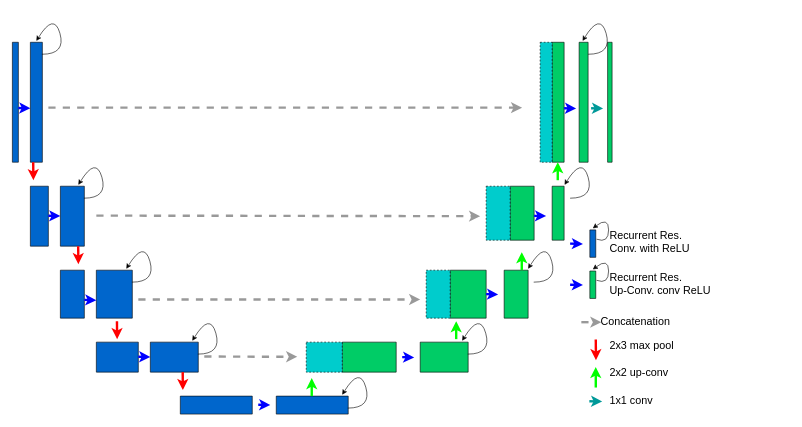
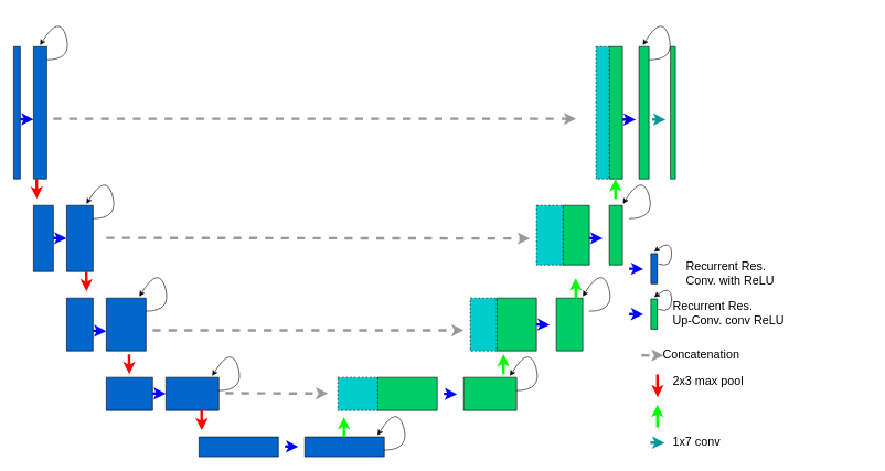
  <mxCell id="0" />
  <mxCell id="1" parent="0" />
  <mxCell id="2" value="" style="verticalLabelPosition=bottom;verticalAlign=top;html=1;shape=mxgraph.basic.rect;fillColor2=none;strokeWidth=1;size=20;indent=5;fillColor=#0066CC;" parent="1" vertex="1"><mxGeometry x="20" y="70" width="10" height="200" as="geometry" /></mxCell>
  <mxCell id="3" value="" style="verticalLabelPosition=bottom;verticalAlign=top;html=1;shape=mxgraph.basic.rect;fillColor2=none;strokeWidth=1;size=20;indent=5;fillColor=#0066CC;" parent="1" vertex="1"><mxGeometry x="50" y="70" width="20" height="200" as="geometry" /></mxCell>
  <mxCell id="4" value="" style="verticalLabelPosition=bottom;verticalAlign=top;html=1;shape=mxgraph.basic.rect;fillColor2=none;strokeWidth=1;size=20;indent=5;fillColor=#0066CC;" parent="1" vertex="1"><mxGeometry x="50" y="310" width="30" height="100" as="geometry" /></mxCell>
  <mxCell id="5" value="" style="verticalLabelPosition=bottom;verticalAlign=top;html=1;shape=mxgraph.basic.rect;fillColor2=none;strokeWidth=1;size=20;indent=5;fillColor=#0066CC;" parent="1" vertex="1"><mxGeometry x="100" y="310" width="40" height="100" as="geometry" /></mxCell>
  <mxCell id="6" value="" style="verticalLabelPosition=bottom;verticalAlign=top;html=1;shape=mxgraph.basic.rect;fillColor2=none;strokeWidth=1;size=20;indent=5;fillColor=#0066CC;" parent="1" vertex="1"><mxGeometry x="100" y="450" width="40" height="80" as="geometry" /></mxCell>
  <mxCell id="7" value="" style="verticalLabelPosition=bottom;verticalAlign=top;html=1;shape=mxgraph.basic.rect;fillColor2=none;strokeWidth=1;size=20;indent=5;fillColor=#0066CC;" parent="1" vertex="1"><mxGeometry x="160" y="450" width="60" height="80" as="geometry" /></mxCell>
  <mxCell id="8" value="" style="verticalLabelPosition=bottom;verticalAlign=top;html=1;shape=mxgraph.basic.rect;fillColor2=none;strokeWidth=1;size=20;indent=5;fillColor=#0066CC;" parent="1" vertex="1"><mxGeometry x="160" y="570" width="70" height="50" as="geometry" /></mxCell>
  <mxCell id="9" value="" style="verticalLabelPosition=bottom;verticalAlign=top;html=1;shape=mxgraph.basic.rect;fillColor2=none;strokeWidth=1;size=20;indent=5;fillColor=#0066CC;" parent="1" vertex="1"><mxGeometry x="250" y="570" width="80" height="50" as="geometry" /></mxCell>
  <mxCell id="10" value="" style="verticalLabelPosition=bottom;verticalAlign=top;html=1;shape=mxgraph.basic.rect;fillColor2=none;strokeWidth=1;size=20;indent=5;fillColor=#0066CC;" parent="1" vertex="1"><mxGeometry x="300" y="660" width="120" height="30" as="geometry" /></mxCell>
  <mxCell id="11" value="" style="verticalLabelPosition=bottom;verticalAlign=top;html=1;shape=mxgraph.basic.rect;fillColor2=none;strokeWidth=1;size=20;indent=5;fillColor=#0066CC;" parent="1" vertex="1"><mxGeometry x="460" y="660" width="120" height="30" as="geometry" /></mxCell>
  <mxCell id="12" value="" style="verticalLabelPosition=bottom;verticalAlign=top;html=1;shape=mxgraph.basic.rect;fillColor2=none;strokeWidth=1;size=20;indent=5;fillColor=#00CC66;" parent="1" vertex="1"><mxGeometry x="570" y="570" width="90" height="50" as="geometry" /></mxCell>
  <mxCell id="13" value="" style="verticalLabelPosition=bottom;verticalAlign=top;html=1;shape=mxgraph.basic.rect;fillColor2=none;strokeWidth=1;size=20;indent=5;fillColor=#00CC66;" parent="1" vertex="1"><mxGeometry x="700" y="570" width="80" height="50" as="geometry" /></mxCell>
  <mxCell id="14" value="" style="verticalLabelPosition=bottom;verticalAlign=top;html=1;shape=mxgraph.basic.rect;fillColor2=none;strokeWidth=1;size=20;indent=5;fillColor=#00CCCC;dashed=1;" parent="1" vertex="1"><mxGeometry x="510" y="570" width="60" height="50" as="geometry" /></mxCell>
  <mxCell id="15" value="" style="verticalLabelPosition=bottom;verticalAlign=top;html=1;shape=mxgraph.basic.rect;fillColor2=none;strokeWidth=1;size=20;indent=5;fillColor=#00CC66;" parent="1" vertex="1"><mxGeometry x="750" y="450" width="60" height="80" as="geometry" /></mxCell>
  <mxCell id="16" value="" style="verticalLabelPosition=bottom;verticalAlign=top;html=1;shape=mxgraph.basic.rect;fillColor2=none;strokeWidth=1;size=20;indent=5;fillColor=#00CC66;" parent="1" vertex="1"><mxGeometry x="840" y="450" width="40" height="80" as="geometry" /></mxCell>
  <mxCell id="17" value="" style="verticalLabelPosition=bottom;verticalAlign=top;html=1;shape=mxgraph.basic.rect;fillColor2=none;strokeWidth=1;size=20;indent=5;fillColor=#00CCCC;dashed=1;" parent="1" vertex="1"><mxGeometry x="710" y="450" width="40" height="80" as="geometry" /></mxCell>
  <mxCell id="18" value="" style="verticalLabelPosition=bottom;verticalAlign=top;html=1;shape=mxgraph.basic.rect;fillColor2=none;strokeWidth=1;size=20;indent=5;fillColor=#00CC66;" parent="1" vertex="1"><mxGeometry x="850" y="310" width="40" height="90" as="geometry" /></mxCell>
  <mxCell id="19" value="" style="verticalLabelPosition=bottom;verticalAlign=top;html=1;shape=mxgraph.basic.rect;fillColor2=none;strokeWidth=1;size=20;indent=5;fillColor=#00CCCC;dashed=1;" parent="1" vertex="1"><mxGeometry x="810" y="310" width="40" height="90" as="geometry" /></mxCell>
  <mxCell id="20" value="" style="verticalLabelPosition=bottom;verticalAlign=top;html=1;shape=mxgraph.basic.rect;fillColor2=none;strokeWidth=1;size=20;indent=5;fillColor=#00CC66;" parent="1" vertex="1"><mxGeometry x="920" y="310" width="20" height="90" as="geometry" /></mxCell>
  <mxCell id="21" value="" style="verticalLabelPosition=bottom;verticalAlign=top;html=1;shape=mxgraph.basic.rect;fillColor2=none;strokeWidth=1;size=20;indent=5;fillColor=#00CC66;" parent="1" vertex="1"><mxGeometry x="920" y="70" width="20" height="200" as="geometry" /></mxCell>
  <mxCell id="22" value="" style="verticalLabelPosition=bottom;verticalAlign=top;html=1;shape=mxgraph.basic.rect;fillColor2=none;strokeWidth=1;size=20;indent=5;fillColor=#00CC66;" parent="1" vertex="1"><mxGeometry x="965" y="70" width="15" height="200" as="geometry" /></mxCell>
  <mxCell id="23" value="" style="verticalLabelPosition=bottom;verticalAlign=top;html=1;shape=mxgraph.basic.rect;fillColor2=none;strokeWidth=1;size=20;indent=5;fillColor=#00CCCC;dashed=1;" parent="1" vertex="1"><mxGeometry x="900" y="70" width="20" height="200" as="geometry" /></mxCell>
  <mxCell id="24" value="" style="endArrow=classic;html=1;rounded=0;strokeWidth=4;strokeColor=#999999;dashed=1;" parent="1" edge="1"><mxGeometry width="50" height="50" relative="1" as="geometry"><mxPoint x="340" y="594" as="sourcePoint" /><mxPoint x="495" y="594.44" as="targetPoint" /></mxGeometry></mxCell>
  <mxCell id="25" value="" style="endArrow=classic;html=1;rounded=0;strokeWidth=4;strokeColor=#999999;dashed=1;" parent="1" edge="1"><mxGeometry width="50" height="50" relative="1" as="geometry"><mxPoint x="230" y="499" as="sourcePoint" /><mxPoint x="700" y="498.89" as="targetPoint" /></mxGeometry></mxCell>
  <mxCell id="26" value="" style="endArrow=classic;html=1;rounded=0;strokeWidth=4;strokeColor=#999999;dashed=1;startArrow=none;" parent="1" edge="1"><mxGeometry width="50" height="50" relative="1" as="geometry"><mxPoint x="160" y="359" as="sourcePoint" /><mxPoint x="800" y="360" as="targetPoint" /></mxGeometry></mxCell>
  <mxCell id="27" value="" style="endArrow=classic;html=1;rounded=0;strokeWidth=4;strokeColor=#999999;dashed=1;" parent="1" edge="1"><mxGeometry width="50" height="50" relative="1" as="geometry"><mxPoint x="80" y="179.02" as="sourcePoint" /><mxPoint x="870" y="179" as="targetPoint" /></mxGeometry></mxCell>
  <mxCell id="28" value="" style="endArrow=classic;html=1;rounded=0;strokeColor=#0000FF;strokeWidth=4;" parent="1" edge="1"><mxGeometry width="50" height="50" relative="1" as="geometry"><mxPoint x="230" y="594.38" as="sourcePoint" /><mxPoint x="250" y="594.8" as="targetPoint" /></mxGeometry></mxCell>
  <mxCell id="29" value="" style="endArrow=classic;html=1;rounded=0;strokeColor=#0000FF;strokeWidth=4;" parent="1" edge="1"><mxGeometry width="50" height="50" relative="1" as="geometry"><mxPoint x="140" y="499.58" as="sourcePoint" /><mxPoint x="160" y="500" as="targetPoint" /></mxGeometry></mxCell>
  <mxCell id="30" value="" style="endArrow=classic;html=1;rounded=0;strokeColor=#0000FF;strokeWidth=4;" parent="1" edge="1"><mxGeometry width="50" height="50" relative="1" as="geometry"><mxPoint x="30" y="179.58" as="sourcePoint" /><mxPoint x="50" y="180" as="targetPoint" /></mxGeometry></mxCell>
  <mxCell id="31" value="" style="endArrow=classic;html=1;rounded=0;strokeColor=#0000FF;strokeWidth=4;" parent="1" edge="1"><mxGeometry width="50" height="50" relative="1" as="geometry"><mxPoint x="80" y="359.37" as="sourcePoint" /><mxPoint x="100" y="359.79" as="targetPoint" /></mxGeometry></mxCell>
  <mxCell id="32" value="" style="endArrow=classic;html=1;rounded=0;strokeColor=#0000FF;strokeWidth=4;" parent="1" edge="1"><mxGeometry width="50" height="50" relative="1" as="geometry"><mxPoint x="430" y="674.38" as="sourcePoint" /><mxPoint x="450" y="674.8" as="targetPoint" /></mxGeometry></mxCell>
  <mxCell id="33" value="" style="endArrow=classic;html=1;rounded=0;strokeColor=#0000FF;strokeWidth=4;" parent="1" edge="1"><mxGeometry width="50" height="50" relative="1" as="geometry"><mxPoint x="670" y="595" as="sourcePoint" /><mxPoint x="690" y="595.42" as="targetPoint" /></mxGeometry></mxCell>
  <mxCell id="34" value="" style="endArrow=classic;html=1;rounded=0;strokeColor=#0000FF;strokeWidth=4;" parent="1" edge="1"><mxGeometry width="50" height="50" relative="1" as="geometry"><mxPoint x="810" y="490" as="sourcePoint" /><mxPoint x="830" y="490.42" as="targetPoint" /></mxGeometry></mxCell>
  <mxCell id="35" value="" style="endArrow=classic;html=1;rounded=0;strokeColor=#0000FF;strokeWidth=4;" parent="1" edge="1"><mxGeometry width="50" height="50" relative="1" as="geometry"><mxPoint x="890" y="359.38" as="sourcePoint" /><mxPoint x="910" y="359.8" as="targetPoint" /></mxGeometry></mxCell>
  <mxCell id="36" value="" style="endArrow=classic;html=1;rounded=0;strokeColor=#0000FF;strokeWidth=4;" parent="1" edge="1"><mxGeometry width="50" height="50" relative="1" as="geometry"><mxPoint x="940" y="180" as="sourcePoint" /><mxPoint x="960" y="180.42" as="targetPoint" /></mxGeometry></mxCell>
  <mxCell id="37" value="" style="endArrow=classic;html=1;rounded=0;strokeColor=#009999;strokeWidth=4;" parent="1" edge="1"><mxGeometry width="50" height="50" relative="1" as="geometry"><mxPoint x="985" y="180" as="sourcePoint" /><mxPoint x="1005" y="180.42" as="targetPoint" /></mxGeometry></mxCell>
  <mxCell id="38" value="" style="endArrow=classic;html=1;rounded=0;strokeColor=#FF0000;strokeWidth=4;" parent="1" edge="1"><mxGeometry width="50" height="50" relative="1" as="geometry"><mxPoint x="54.72" y="270" as="sourcePoint" /><mxPoint x="55" y="300" as="targetPoint" /></mxGeometry></mxCell>
  <mxCell id="39" value="" style="endArrow=classic;html=1;rounded=0;strokeColor=#FF0000;strokeWidth=4;" parent="1" edge="1"><mxGeometry width="50" height="50" relative="1" as="geometry"><mxPoint x="129.72" y="410" as="sourcePoint" /><mxPoint x="130" y="440" as="targetPoint" /></mxGeometry></mxCell>
  <mxCell id="40" value="" style="endArrow=classic;html=1;rounded=0;strokeColor=#FF0000;strokeWidth=4;" parent="1" edge="1"><mxGeometry width="50" height="50" relative="1" as="geometry"><mxPoint x="194.37" y="535" as="sourcePoint" /><mxPoint x="194.65" y="565" as="targetPoint" /></mxGeometry></mxCell>
  <mxCell id="41" value="" style="endArrow=classic;html=1;rounded=0;strokeColor=#00FF00;strokeWidth=4;" parent="1" edge="1"><mxGeometry width="50" height="50" relative="1" as="geometry"><mxPoint x="760" y="565" as="sourcePoint" /><mxPoint x="760" y="535" as="targetPoint" /></mxGeometry></mxCell>
  <mxCell id="42" value="" style="endArrow=classic;html=1;rounded=0;strokeColor=#00FF00;strokeWidth=4;" parent="1" edge="1"><mxGeometry width="50" height="50" relative="1" as="geometry"><mxPoint x="869.38" y="450" as="sourcePoint" /><mxPoint x="869.38" y="420" as="targetPoint" /></mxGeometry></mxCell>
  <mxCell id="43" value="" style="endArrow=classic;html=1;rounded=0;strokeColor=#00FF00;strokeWidth=4;" parent="1" edge="1"><mxGeometry width="50" height="50" relative="1" as="geometry"><mxPoint x="929.38" y="300" as="sourcePoint" /><mxPoint x="929.38" y="270" as="targetPoint" /></mxGeometry></mxCell>
  <mxCell id="44" value="" style="endArrow=classic;html=1;rounded=0;strokeColor=#FF0000;strokeWidth=4;" parent="1" edge="1"><mxGeometry width="50" height="50" relative="1" as="geometry"><mxPoint x="304" y="620" as="sourcePoint" /><mxPoint x="304.28" y="650" as="targetPoint" /></mxGeometry></mxCell>
  <mxCell id="45" value="" style="endArrow=classic;html=1;rounded=0;strokeColor=#00FF00;strokeWidth=4;" parent="1" edge="1"><mxGeometry width="50" height="50" relative="1" as="geometry"><mxPoint x="519.17" y="660" as="sourcePoint" /><mxPoint x="519.17" y="630" as="targetPoint" /></mxGeometry></mxCell>
  <mxCell id="46" value="" style="verticalLabelPosition=bottom;verticalAlign=top;html=1;shape=mxgraph.basic.rect;fillColor2=none;strokeWidth=1;size=20;indent=5;fillColor=#00CC66;" parent="1" vertex="1"><mxGeometry x="1012.5" y="70" width="7.5" height="200" as="geometry" /></mxCell>
  <mxCell id="47" value="" style="curved=1;endArrow=classic;html=1;rounded=0;fontSize=40;strokeColor=#000000;strokeWidth=1;entryX=1.037;entryY=-0.025;entryDx=0;entryDy=0;entryPerimeter=0;exitX=1.5;exitY=0.222;exitDx=0;exitDy=0;exitPerimeter=0;" parent="1" source="20" target="20" edge="1"><mxGeometry width="50" height="50" relative="1" as="geometry"><mxPoint x="970" y="355" as="sourcePoint" /><mxPoint x="990" y="280" as="targetPoint" /><Array as="points"><mxPoint x="990" y="330" /><mxPoint x="970" y="260" /></Array></mxGeometry></mxCell>
  <mxCell id="48" value="" style="curved=1;endArrow=classic;html=1;rounded=0;fontSize=40;strokeColor=#000000;strokeWidth=1;entryX=1.037;entryY=-0.025;entryDx=0;entryDy=0;entryPerimeter=0;exitX=1.5;exitY=0.222;exitDx=0;exitDy=0;exitPerimeter=0;" parent="1" edge="1"><mxGeometry width="50" height="50" relative="1" as="geometry"><mxPoint x="889.26" y="469.98" as="sourcePoint" /><mxPoint x="880" y="447.75" as="targetPoint" /><Array as="points"><mxPoint x="929.26" y="470" /><mxPoint x="909.26" y="400" /></Array></mxGeometry></mxCell>
  <mxCell id="49" value="" style="curved=1;endArrow=classic;html=1;rounded=0;fontSize=40;strokeColor=#000000;strokeWidth=1;entryX=1.037;entryY=-0.025;entryDx=0;entryDy=0;entryPerimeter=0;exitX=1.5;exitY=0.222;exitDx=0;exitDy=0;exitPerimeter=0;" parent="1" edge="1"><mxGeometry width="50" height="50" relative="1" as="geometry"><mxPoint x="779.26" y="589.98" as="sourcePoint" /><mxPoint x="770" y="567.75" as="targetPoint" /><Array as="points"><mxPoint x="819.26" y="590" /><mxPoint x="799.26" y="520" /></Array></mxGeometry></mxCell>
  <mxCell id="50" value="" style="curved=1;endArrow=classic;html=1;rounded=0;fontSize=40;strokeColor=#000000;strokeWidth=1;entryX=1.037;entryY=-0.025;entryDx=0;entryDy=0;entryPerimeter=0;exitX=1.5;exitY=0.222;exitDx=0;exitDy=0;exitPerimeter=0;" parent="1" edge="1"><mxGeometry width="50" height="50" relative="1" as="geometry"><mxPoint x="980" y="89.98" as="sourcePoint" /><mxPoint x="970.74" y="67.75" as="targetPoint" /><Array as="points"><mxPoint x="1020" y="90" /><mxPoint x="1000" y="20" /></Array></mxGeometry></mxCell>
  <mxCell id="51" value="" style="curved=1;endArrow=classic;html=1;rounded=0;fontSize=40;strokeColor=#000000;strokeWidth=1;entryX=1.037;entryY=-0.025;entryDx=0;entryDy=0;entryPerimeter=0;exitX=1.5;exitY=0.222;exitDx=0;exitDy=0;exitPerimeter=0;" parent="1" edge="1"><mxGeometry width="50" height="50" relative="1" as="geometry"><mxPoint x="579.26" y="679.98" as="sourcePoint" /><mxPoint x="570" y="657.75" as="targetPoint" /><Array as="points"><mxPoint x="619.26" y="680" /><mxPoint x="599.26" y="610" /></Array></mxGeometry></mxCell>
  <mxCell id="52" value="" style="curved=1;endArrow=classic;html=1;rounded=0;fontSize=40;strokeColor=#000000;strokeWidth=1;entryX=1.037;entryY=-0.025;entryDx=0;entryDy=0;entryPerimeter=0;exitX=1.5;exitY=0.222;exitDx=0;exitDy=0;exitPerimeter=0;" parent="1" edge="1"><mxGeometry width="50" height="50" relative="1" as="geometry"><mxPoint x="329.26" y="589.98" as="sourcePoint" /><mxPoint x="320" y="567.75" as="targetPoint" /><Array as="points"><mxPoint x="369.26" y="590" /><mxPoint x="349.26" y="520" /></Array></mxGeometry></mxCell>
  <mxCell id="53" value="" style="curved=1;endArrow=classic;html=1;rounded=0;fontSize=40;strokeColor=#000000;strokeWidth=1;entryX=1.037;entryY=-0.025;entryDx=0;entryDy=0;entryPerimeter=0;exitX=1.5;exitY=0.222;exitDx=0;exitDy=0;exitPerimeter=0;" parent="1" edge="1"><mxGeometry width="50" height="50" relative="1" as="geometry"><mxPoint x="219.26" y="469.98" as="sourcePoint" /><mxPoint x="210" y="447.75" as="targetPoint" /><Array as="points"><mxPoint x="259.26" y="470" /><mxPoint x="239.26" y="400" /></Array></mxGeometry></mxCell>
  <mxCell id="54" value="" style="curved=1;endArrow=classic;html=1;rounded=0;fontSize=40;strokeColor=#000000;strokeWidth=1;entryX=1.037;entryY=-0.025;entryDx=0;entryDy=0;entryPerimeter=0;exitX=1.5;exitY=0.222;exitDx=0;exitDy=0;exitPerimeter=0;" parent="1" edge="1"><mxGeometry width="50" height="50" relative="1" as="geometry"><mxPoint x="139.26" y="329.98" as="sourcePoint" /><mxPoint x="130" y="307.75" as="targetPoint" /><Array as="points"><mxPoint x="179.26" y="330" /><mxPoint x="159.26" y="260" /></Array></mxGeometry></mxCell>
  <mxCell id="55" value="" style="curved=1;endArrow=classic;html=1;rounded=0;fontSize=40;strokeColor=#000000;strokeWidth=1;entryX=1.037;entryY=-0.025;entryDx=0;entryDy=0;entryPerimeter=0;exitX=1.5;exitY=0.222;exitDx=0;exitDy=0;exitPerimeter=0;" parent="1" edge="1"><mxGeometry width="50" height="50" relative="1" as="geometry"><mxPoint x="69.26" y="89.98" as="sourcePoint" /><mxPoint x="60" y="67.75" as="targetPoint" /><Array as="points"><mxPoint x="109.26" y="90" /><mxPoint x="89.26" y="20" /></Array></mxGeometry></mxCell>
  <mxCell id="56" value="" style="group" parent="1" vertex="1" connectable="0"><mxGeometry x="950" y="360" width="364.167" height="322.143" as="geometry" /></mxCell>
  <mxCell id="57" value="" style="endArrow=classic;html=1;rounded=0;strokeColor=#0000FF;strokeWidth=4;" parent="56" edge="1"><mxGeometry width="50" height="50" relative="1" as="geometry"><mxPoint y="45.714" as="sourcePoint" /><mxPoint x="21.389" y="46.194" as="targetPoint" /></mxGeometry></mxCell>
  <mxCell id="58" value="" style="endArrow=classic;html=1;rounded=0;strokeColor=#FF0000;strokeWidth=4;" parent="56" edge="1"><mxGeometry width="50" height="50" relative="1" as="geometry"><mxPoint x="42.778" y="205.714" as="sourcePoint" /><mxPoint x="43.077" y="240" as="targetPoint" /></mxGeometry></mxCell>
  <mxCell id="59" value="" style="endArrow=classic;html=1;rounded=0;strokeColor=#00FF00;strokeWidth=4;" parent="56" edge="1"><mxGeometry width="50" height="50" relative="1" as="geometry"><mxPoint x="42.778" y="285.714" as="sourcePoint" /><mxPoint x="42.778" y="251.429" as="targetPoint" /></mxGeometry></mxCell>
  <mxCell id="60" value="" style="endArrow=classic;html=1;rounded=0;strokeColor=#009999;strokeWidth=4;" parent="56" edge="1"><mxGeometry width="50" height="50" relative="1" as="geometry"><mxPoint x="32.083" y="308.571" as="sourcePoint" /><mxPoint x="53.472" y="309.051" as="targetPoint" /></mxGeometry></mxCell>
  <mxCell id="61" value="2x3 max pool" style="text;html=1;resizable=0;autosize=1;align=left;verticalAlign=middle;points=[];fillColor=none;strokeColor=none;rounded=0;dashed=1;fontSize=18;" parent="56" vertex="1"><mxGeometry x="64.167" y="200.714" width="120" height="30" as="geometry" /></mxCell>
- <mxCell id="62" value="2x2 up-conv" style="text;html=1;resizable=0;autosize=1;align=left;verticalAlign=middle;points=[];fillColor=none;strokeColor=none;rounded=0;dashed=1;fontSize=18;" parent="56" vertex="1"><mxGeometry x="64.167" y="246.429" width="110" height="30" as="geometry" /></mxCell>
- <mxCell id="63" value="1x1 conv" style="text;html=1;resizable=0;autosize=1;align=left;verticalAlign=middle;points=[];fillColor=none;strokeColor=none;rounded=0;dashed=1;fontSize=18;" parent="56" vertex="1"><mxGeometry x="64.167" y="292.143" width="90" height="30" as="geometry" /></mxCell>
+ <mxCell id="63" value="1x7 conv" style="text;html=1;resizable=0;autosize=1;align=left;verticalAlign=middle;points=[];fillColor=none;strokeColor=none;rounded=0;dashed=1;fontSize=18;" parent="56" vertex="1"><mxGeometry x="64.167" y="292.143" width="90" height="30" as="geometry" /></mxCell>
  <mxCell id="64" value="" style="verticalLabelPosition=bottom;verticalAlign=top;html=1;shape=mxgraph.basic.rect;fillColor2=none;strokeWidth=1;size=20;indent=5;fillColor=#0066CC;" parent="56" vertex="1"><mxGeometry x="32.875" y="22.857" width="9.903" height="45.714" as="geometry" /></mxCell>
  <mxCell id="65" value="" style="curved=1;endArrow=classic;html=1;rounded=0;fontSize=40;strokeColor=#000000;strokeWidth=1;entryX=1.037;entryY=-0.025;entryDx=0;entryDy=0;entryPerimeter=0;exitX=1.139;exitY=0.339;exitDx=0;exitDy=0;exitPerimeter=0;" parent="56" source="64" edge="1"><mxGeometry width="50" height="50" relative="1" as="geometry"><mxPoint x="47.729" y="45.691" as="sourcePoint" /><mxPoint x="37.826" y="20.286" as="targetPoint" /><Array as="points"><mxPoint x="64.167" y="45.714" /><mxPoint x="64.167" /></Array></mxGeometry></mxCell>
  <mxCell id="66" value="" style="endArrow=classic;html=1;rounded=0;strokeColor=#0000FF;strokeWidth=4;" parent="56" edge="1"><mxGeometry width="50" height="50" relative="1" as="geometry"><mxPoint y="114.286" as="sourcePoint" /><mxPoint x="21.389" y="114.766" as="targetPoint" /></mxGeometry></mxCell>
  <mxCell id="67" value="" style="verticalLabelPosition=bottom;verticalAlign=top;html=1;shape=mxgraph.basic.rect;fillColor2=none;strokeWidth=1;size=20;indent=5;fillColor=#00CC66;" parent="56" vertex="1"><mxGeometry x="32.875" y="91.429" width="9.903" height="45.714" as="geometry" /></mxCell>
  <mxCell id="68" value="" style="curved=1;endArrow=classic;html=1;rounded=0;fontSize=40;strokeColor=#000000;strokeWidth=1;entryX=1.037;entryY=-0.025;entryDx=0;entryDy=0;entryPerimeter=0;exitX=1.139;exitY=0.339;exitDx=0;exitDy=0;exitPerimeter=0;" parent="56" source="67" edge="1"><mxGeometry width="50" height="50" relative="1" as="geometry"><mxPoint x="47.729" y="114.263" as="sourcePoint" /><mxPoint x="37.826" y="88.857" as="targetPoint" /><Array as="points"><mxPoint x="64.167" y="114.286" /><mxPoint x="64.167" y="68.571" /></Array></mxGeometry></mxCell>
  <mxCell id="69" value="" style="endArrow=classic;html=1;rounded=0;strokeWidth=4;strokeColor=#999999;dashed=1;" parent="56" edge="1"><mxGeometry width="50" height="50" relative="1" as="geometry"><mxPoint x="18.715" y="176.731" as="sourcePoint" /><mxPoint x="52.135" y="176.731" as="targetPoint" /></mxGeometry></mxCell>
  <mxCell id="70" value="Concatenation" style="text;html=1;resizable=0;autosize=1;align=left;verticalAlign=middle;points=[];fillColor=none;strokeColor=none;rounded=0;dashed=1;fontSize=18;" parent="56" vertex="1"><mxGeometry x="49.167" y="160.714" width="130" height="30" as="geometry" /></mxCell>
  <mxCell id="71" value="Recurrent Res. &lt;br&gt;Up-Conv. conv ReLU" style="text;html=1;resizable=0;autosize=1;align=left;verticalAlign=middle;points=[];fillColor=none;strokeColor=none;rounded=0;dashed=1;fontSize=18;" parent="56" vertex="1"><mxGeometry x="64.167" y="87.857" width="180" height="50" as="geometry" /></mxCell>
- <mxCell id="72" value="Recurrent Res. &lt;br&gt;Conv. with ReLU" style="text;html=1;resizable=0;autosize=1;align=left;verticalAlign=middle;points=[];fillColor=none;strokeColor=none;rounded=0;dashed=1;fontSize=18;" parent="56" vertex="1"><mxGeometry x="64.167" y="19.286" width="150" height="50" as="geometry" /></mxCell>
+ <mxCell id="72" value="Recurrent Res. &lt;br&gt;Conv. with ReLU" style="text;html=1;resizable=0;autosize=1;align=left;verticalAlign=middle;points=[];fillColor=none;strokeColor=none;rounded=0;dashed=1;fontSize=18;" parent="56" vertex="1"><mxGeometry x="84.167" y="29.286" width="150" height="50" as="geometry" /></mxCell>
